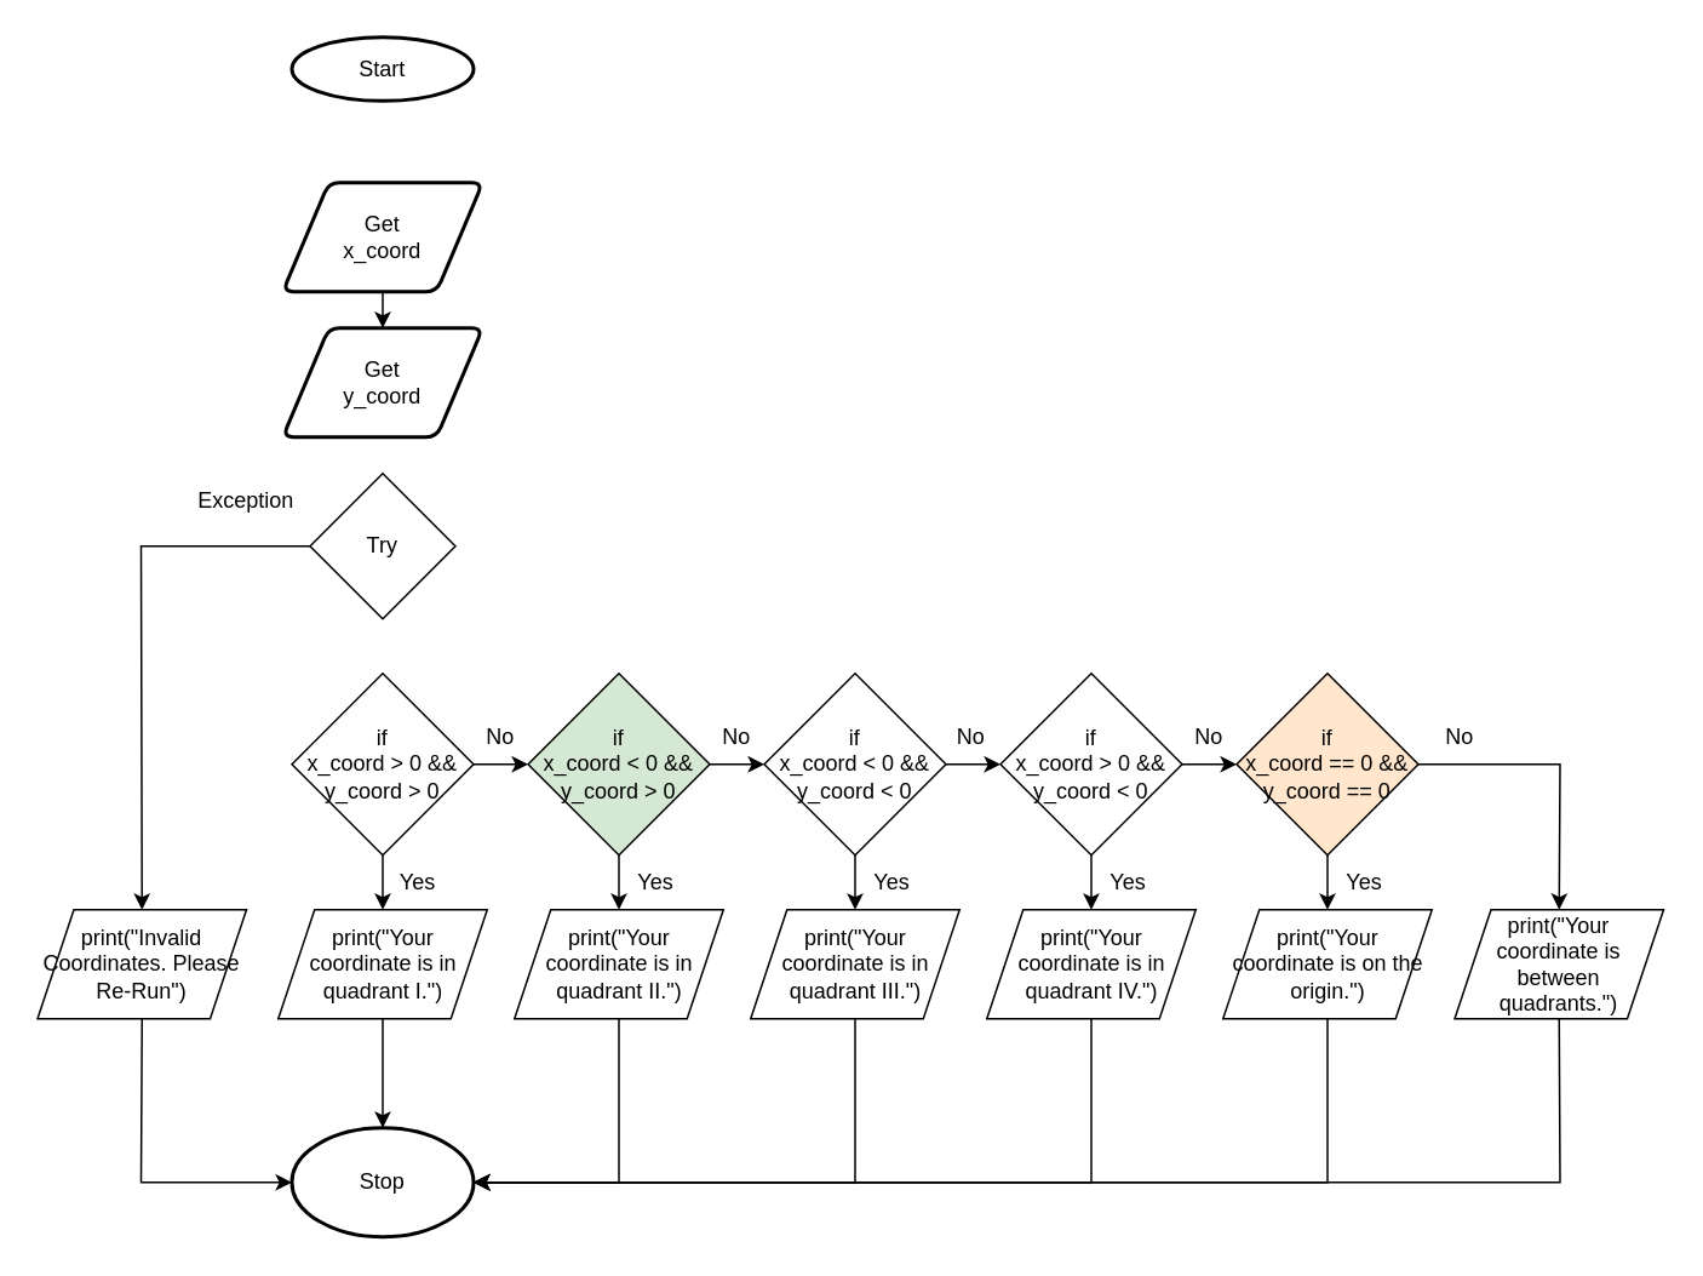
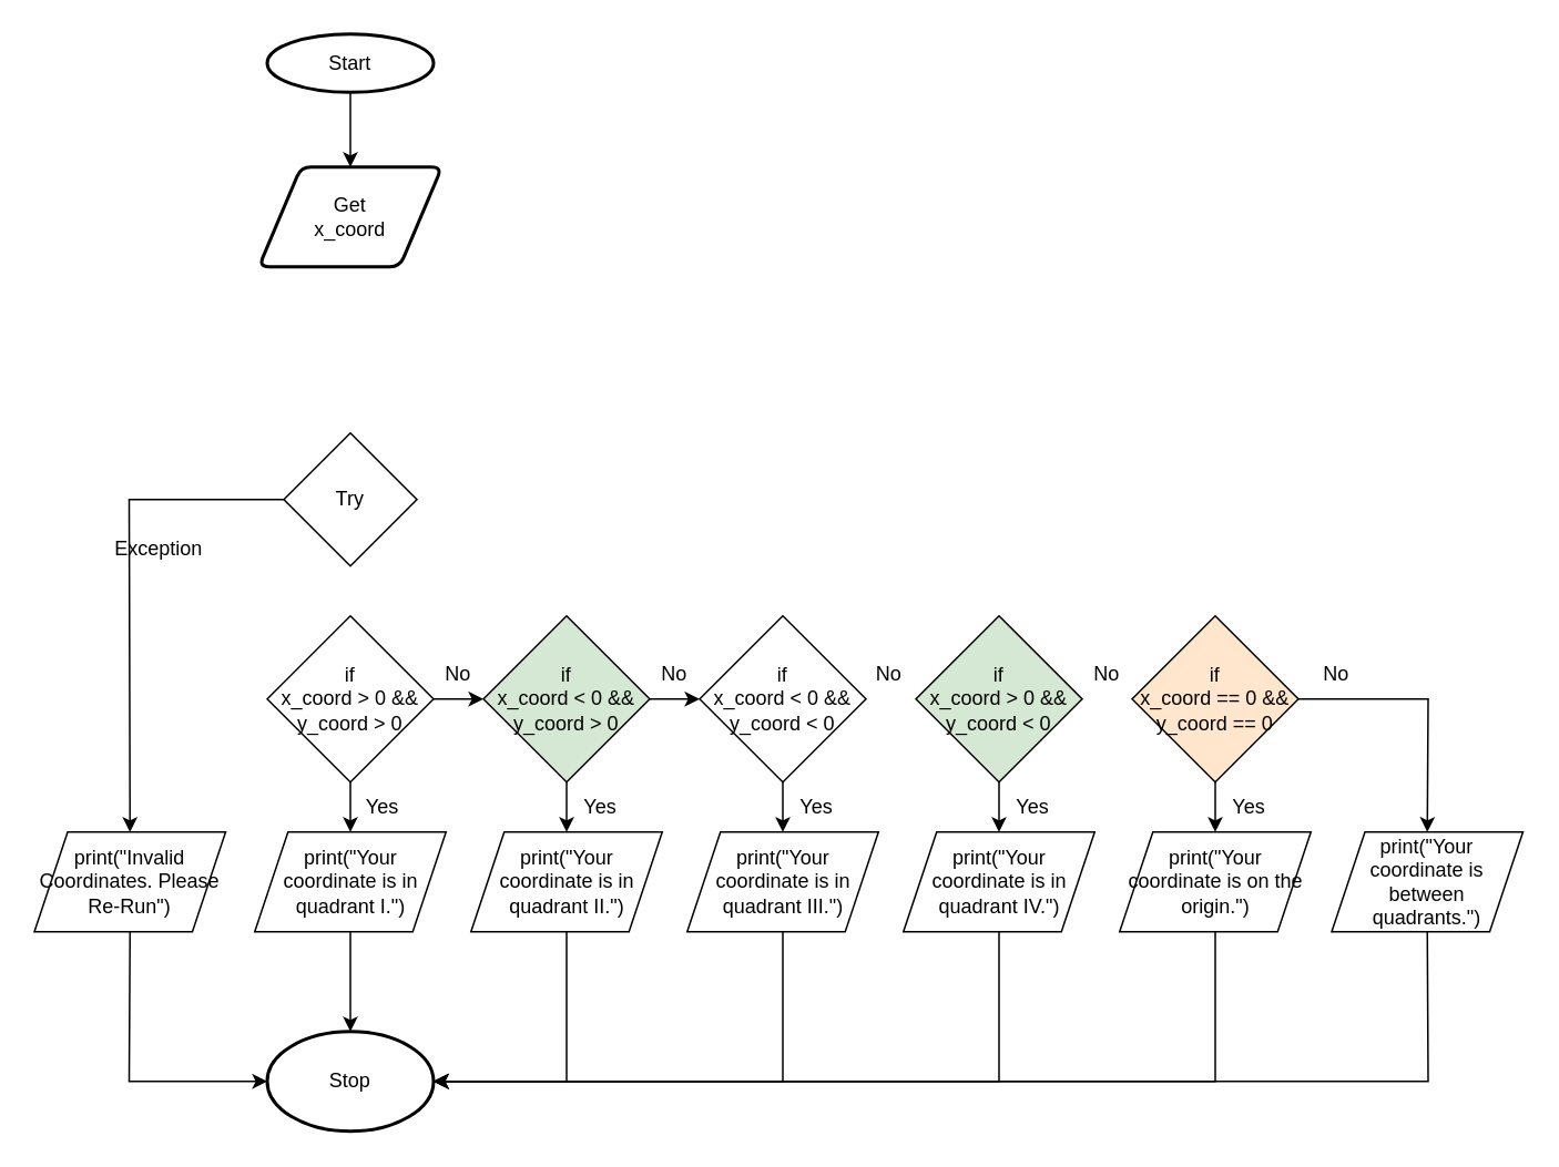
  <mxCell id="0" />
  <mxCell id="1" parent="0" />
+ <mxCell id="2" style="edgeStyle=none;html=1;exitX=0.5;exitY=1;exitDx=0;exitDy=0;exitPerimeter=0;entryX=0.5;entryY=0;entryDx=0;entryDy=0;" edge="1" parent="1" source="3" target="5"><mxGeometry relative="1" as="geometry" /></mxCell>
  <mxCell id="3" value="Start" style="strokeWidth=2;html=1;shape=mxgraph.flowchart.start_1;whiteSpace=wrap;" vertex="1" parent="1"><mxGeometry x="160" y="20" width="100" height="35" as="geometry" /></mxCell>
- <mxCell id="4" style="edgeStyle=none;html=1;exitX=0.5;exitY=1;exitDx=0;exitDy=0;entryX=0.5;entryY=0;entryDx=0;entryDy=0;" edge="1" parent="1" source="5" target="22"><mxGeometry relative="1" as="geometry" /></mxCell>
  <mxCell id="5" value="Get&lt;br&gt;x_coord" style="shape=parallelogram;html=1;strokeWidth=2;perimeter=parallelogramPerimeter;whiteSpace=wrap;rounded=1;arcSize=12;size=0.23;" vertex="1" parent="1"><mxGeometry x="155" y="100" width="110" height="60" as="geometry" /></mxCell>
  <mxCell id="6" value="Stop" style="strokeWidth=2;html=1;shape=mxgraph.flowchart.start_1;whiteSpace=wrap;" vertex="1" parent="1"><mxGeometry x="160" y="620" width="100" height="60" as="geometry" /></mxCell>
  <mxCell id="7" style="edgeStyle=none;rounded=0;html=1;exitX=1;exitY=0.5;exitDx=0;exitDy=0;entryX=0;entryY=0.5;entryDx=0;entryDy=0;" edge="1" parent="1" source="9" target="14"><mxGeometry relative="1" as="geometry" /></mxCell>
  <mxCell id="8" style="edgeStyle=none;html=1;exitX=0.5;exitY=1;exitDx=0;exitDy=0;entryX=0.5;entryY=0;entryDx=0;entryDy=0;" edge="1" parent="1" source="9" target="11"><mxGeometry relative="1" as="geometry" /></mxCell>
  <mxCell id="9" value="if &lt;br&gt;x_coord &amp;gt; 0 &amp;amp;&amp;amp; y_coord &amp;gt; 0" style="rhombus;whiteSpace=wrap;html=1;" vertex="1" parent="1"><mxGeometry x="160" y="370" width="100" height="100" as="geometry" /></mxCell>
  <mxCell id="10" style="edgeStyle=none;rounded=0;html=1;exitX=0.5;exitY=1;exitDx=0;exitDy=0;entryX=0.5;entryY=0;entryDx=0;entryDy=0;entryPerimeter=0;" edge="1" parent="1" source="11" target="6"><mxGeometry relative="1" as="geometry" /></mxCell>
  <mxCell id="11" value="print(&quot;Your coordinate is in quadrant I.&quot;)" style="shape=parallelogram;perimeter=parallelogramPerimeter;whiteSpace=wrap;html=1;fixedSize=1;" vertex="1" parent="1"><mxGeometry x="152.5" y="500" width="115" height="60" as="geometry" /></mxCell>
  <mxCell id="12" style="edgeStyle=none;rounded=0;html=1;exitX=1;exitY=0.5;exitDx=0;exitDy=0;entryX=0;entryY=0.5;entryDx=0;entryDy=0;" edge="1" parent="1" source="14" target="17"><mxGeometry relative="1" as="geometry" /></mxCell>
  <mxCell id="13" style="edgeStyle=none;html=1;exitX=0.5;exitY=1;exitDx=0;exitDy=0;entryX=0.5;entryY=0;entryDx=0;entryDy=0;" edge="1" parent="1" source="14" target="34"><mxGeometry relative="1" as="geometry" /></mxCell>
  <mxCell id="14" value="if&lt;br&gt;x_coord &amp;lt; 0 &amp;amp;&amp;amp; y_coord &amp;gt; 0" style="rhombus;whiteSpace=wrap;html=1;fillColor=#d5e8d4;" vertex="1" parent="1"><mxGeometry x="290" y="370" width="100" height="100" as="geometry" /></mxCell>
- <mxCell id="15" style="edgeStyle=none;html=1;exitX=1;exitY=0.5;exitDx=0;exitDy=0;entryX=0;entryY=0.5;entryDx=0;entryDy=0;" edge="1" parent="1" source="17" target="28"><mxGeometry relative="1" as="geometry" /></mxCell>
  <mxCell id="16" style="edgeStyle=none;html=1;exitX=0.5;exitY=1;exitDx=0;exitDy=0;entryX=0.5;entryY=0;entryDx=0;entryDy=0;" edge="1" parent="1" source="17" target="37"><mxGeometry relative="1" as="geometry" /></mxCell>
  <mxCell id="17" value="if&lt;br&gt;x_coord &amp;lt; 0 &amp;amp;&amp;amp; y_coord &amp;lt; 0" style="rhombus;whiteSpace=wrap;html=1;" vertex="1" parent="1"><mxGeometry x="420" y="370" width="100" height="100" as="geometry" /></mxCell>
  <mxCell id="18" value="Yes" style="text;html=1;strokeColor=none;fillColor=none;align=center;verticalAlign=middle;whiteSpace=wrap;rounded=0;" vertex="1" parent="1"><mxGeometry x="209" y="470" width="41" height="30" as="geometry" /></mxCell>
  <mxCell id="19" value="No" style="text;html=1;strokeColor=none;fillColor=none;align=center;verticalAlign=middle;whiteSpace=wrap;rounded=0;" vertex="1" parent="1"><mxGeometry x="260" y="390" width="30" height="30" as="geometry" /></mxCell>
  <mxCell id="20" value="No" style="text;html=1;strokeColor=none;fillColor=none;align=center;verticalAlign=middle;whiteSpace=wrap;rounded=0;" vertex="1" parent="1"><mxGeometry x="390" y="390" width="30" height="30" as="geometry" /></mxCell>
  <mxCell id="21" value="No" style="text;html=1;strokeColor=none;fillColor=none;align=center;verticalAlign=middle;whiteSpace=wrap;rounded=0;" vertex="1" parent="1"><mxGeometry x="519" y="390" width="30" height="30" as="geometry" /></mxCell>
- <mxCell id="22" value="Get&lt;br&gt;y_coord" style="shape=parallelogram;html=1;strokeWidth=2;perimeter=parallelogramPerimeter;whiteSpace=wrap;rounded=1;arcSize=12;size=0.23;" vertex="1" parent="1"><mxGeometry x="155" y="180" width="110" height="60" as="geometry" /></mxCell>
  <mxCell id="23" style="edgeStyle=none;rounded=0;html=1;exitX=0;exitY=0.5;exitDx=0;exitDy=0;entryX=0.5;entryY=0;entryDx=0;entryDy=0;" edge="1" parent="1" source="24" target="48"><mxGeometry relative="1" as="geometry"><Array as="points"><mxPoint x="77" y="300" /></Array></mxGeometry></mxCell>
  <mxCell id="24" value="Try" style="rhombus;whiteSpace=wrap;html=1;" vertex="1" parent="1"><mxGeometry x="170" y="260" width="80" height="80" as="geometry" /></mxCell>
- <mxCell id="25" value="Exception" style="text;html=1;strokeColor=none;fillColor=none;align=center;verticalAlign=middle;whiteSpace=wrap;rounded=0;" vertex="1" parent="1"><mxGeometry x="100" y="260" width="70" height="30" as="geometry" /></mxCell>
- <mxCell id="26" style="edgeStyle=none;html=1;exitX=1;exitY=0.5;exitDx=0;exitDy=0;entryX=0;entryY=0.5;entryDx=0;entryDy=0;" edge="1" parent="1" source="28" target="31"><mxGeometry relative="1" as="geometry" /></mxCell>
+ <mxCell id="25" value="Exception" style="text;html=1;strokeColor=none;fillColor=none;align=center;verticalAlign=middle;whiteSpace=wrap;rounded=0;" vertex="1" parent="1"><mxGeometry x="60" y="315" width="70" height="30" as="geometry" /></mxCell>
  <mxCell id="27" style="edgeStyle=none;html=1;exitX=0.5;exitY=1;exitDx=0;exitDy=0;entryX=0.5;entryY=0;entryDx=0;entryDy=0;" edge="1" parent="1" source="28" target="40"><mxGeometry relative="1" as="geometry" /></mxCell>
- <mxCell id="28" value="if&lt;br&gt;x_coord&amp;nbsp;&amp;gt; 0 &amp;amp;&amp;amp; y_coord &amp;lt; 0" style="rhombus;whiteSpace=wrap;html=1;" vertex="1" parent="1"><mxGeometry x="550" y="370" width="100" height="100" as="geometry" /></mxCell>
+ <mxCell id="28" value="if&lt;br&gt;x_coord&amp;nbsp;&amp;gt; 0 &amp;amp;&amp;amp; y_coord &amp;lt; 0" style="rhombus;whiteSpace=wrap;html=1;fillColor=#d5e8d4;" vertex="1" parent="1"><mxGeometry x="550" y="370" width="100" height="100" as="geometry" /></mxCell>
  <mxCell id="29" style="edgeStyle=none;html=1;exitX=0.5;exitY=1;exitDx=0;exitDy=0;entryX=0.5;entryY=0;entryDx=0;entryDy=0;" edge="1" parent="1" source="31" target="43"><mxGeometry relative="1" as="geometry" /></mxCell>
  <mxCell id="30" style="edgeStyle=none;html=1;exitX=1;exitY=0.5;exitDx=0;exitDy=0;entryX=0.5;entryY=0;entryDx=0;entryDy=0;rounded=0;" edge="1" parent="1" source="31" target="46"><mxGeometry relative="1" as="geometry"><Array as="points"><mxPoint x="858" y="420" /></Array></mxGeometry></mxCell>
  <mxCell id="31" value="if&lt;br&gt;x_coord == 0 &amp;amp;&amp;amp; y_coord == 0" style="rhombus;whiteSpace=wrap;html=1;fillColor=#ffe6cc;" vertex="1" parent="1"><mxGeometry x="680" y="370" width="100" height="100" as="geometry" /></mxCell>
  <mxCell id="32" value="No" style="text;html=1;strokeColor=none;fillColor=none;align=center;verticalAlign=middle;whiteSpace=wrap;rounded=0;" vertex="1" parent="1"><mxGeometry x="650" y="390" width="30" height="30" as="geometry" /></mxCell>
  <mxCell id="33" style="edgeStyle=none;rounded=0;html=1;exitX=0.5;exitY=1;exitDx=0;exitDy=0;entryX=1;entryY=0.5;entryDx=0;entryDy=0;entryPerimeter=0;" edge="1" parent="1" source="34" target="6"><mxGeometry relative="1" as="geometry"><Array as="points"><mxPoint x="340" y="650" /></Array></mxGeometry></mxCell>
  <mxCell id="34" value="print(&quot;Your coordinate is in quadrant II.&quot;)" style="shape=parallelogram;perimeter=parallelogramPerimeter;whiteSpace=wrap;html=1;fixedSize=1;" vertex="1" parent="1"><mxGeometry x="282.5" y="500" width="115" height="60" as="geometry" /></mxCell>
  <mxCell id="35" value="Yes" style="text;html=1;strokeColor=none;fillColor=none;align=center;verticalAlign=middle;whiteSpace=wrap;rounded=0;" vertex="1" parent="1"><mxGeometry x="340" y="470" width="41" height="30" as="geometry" /></mxCell>
  <mxCell id="36" style="edgeStyle=none;rounded=0;html=1;exitX=0.5;exitY=1;exitDx=0;exitDy=0;entryX=1;entryY=0.5;entryDx=0;entryDy=0;entryPerimeter=0;" edge="1" parent="1" source="37" target="6"><mxGeometry relative="1" as="geometry"><Array as="points"><mxPoint x="470" y="650" /></Array></mxGeometry></mxCell>
  <mxCell id="37" value="print(&quot;Your coordinate is in quadrant III.&quot;)" style="shape=parallelogram;perimeter=parallelogramPerimeter;whiteSpace=wrap;html=1;fixedSize=1;" vertex="1" parent="1"><mxGeometry x="412.5" y="500" width="115" height="60" as="geometry" /></mxCell>
  <mxCell id="38" value="Yes" style="text;html=1;strokeColor=none;fillColor=none;align=center;verticalAlign=middle;whiteSpace=wrap;rounded=0;" vertex="1" parent="1"><mxGeometry x="470" y="470" width="41" height="30" as="geometry" /></mxCell>
  <mxCell id="39" style="edgeStyle=none;rounded=0;html=1;exitX=0.5;exitY=1;exitDx=0;exitDy=0;entryX=1;entryY=0.5;entryDx=0;entryDy=0;entryPerimeter=0;" edge="1" parent="1" source="40" target="6"><mxGeometry relative="1" as="geometry"><Array as="points"><mxPoint x="600" y="650" /></Array></mxGeometry></mxCell>
  <mxCell id="40" value="print(&quot;Your coordinate is in quadrant IV.&quot;)" style="shape=parallelogram;perimeter=parallelogramPerimeter;whiteSpace=wrap;html=1;fixedSize=1;" vertex="1" parent="1"><mxGeometry x="542.5" y="500" width="115" height="60" as="geometry" /></mxCell>
  <mxCell id="41" value="Yes" style="text;html=1;strokeColor=none;fillColor=none;align=center;verticalAlign=middle;whiteSpace=wrap;rounded=0;" vertex="1" parent="1"><mxGeometry x="600" y="470" width="41" height="30" as="geometry" /></mxCell>
  <mxCell id="42" style="edgeStyle=none;rounded=0;html=1;exitX=0.5;exitY=1;exitDx=0;exitDy=0;" edge="1" parent="1" source="43"><mxGeometry relative="1" as="geometry"><mxPoint x="260" y="650" as="targetPoint" /><Array as="points"><mxPoint x="730" y="650" /></Array></mxGeometry></mxCell>
  <mxCell id="43" value="print(&quot;Your coordinate is on the origin.&quot;)" style="shape=parallelogram;perimeter=parallelogramPerimeter;whiteSpace=wrap;html=1;fixedSize=1;" vertex="1" parent="1"><mxGeometry x="672.5" y="500" width="115" height="60" as="geometry" /></mxCell>
  <mxCell id="44" value="Yes" style="text;html=1;strokeColor=none;fillColor=none;align=center;verticalAlign=middle;whiteSpace=wrap;rounded=0;" vertex="1" parent="1"><mxGeometry x="730" y="470" width="41" height="30" as="geometry" /></mxCell>
  <mxCell id="45" style="edgeStyle=none;rounded=0;html=1;exitX=0.5;exitY=1;exitDx=0;exitDy=0;entryX=1;entryY=0.5;entryDx=0;entryDy=0;entryPerimeter=0;" edge="1" parent="1" source="46" target="6"><mxGeometry relative="1" as="geometry"><Array as="points"><mxPoint x="858" y="650" /></Array></mxGeometry></mxCell>
  <mxCell id="46" value="print(&quot;Your coordinate is between quadrants.&quot;)" style="shape=parallelogram;perimeter=parallelogramPerimeter;whiteSpace=wrap;html=1;fixedSize=1;" vertex="1" parent="1"><mxGeometry x="800" y="500" width="115" height="60" as="geometry" /></mxCell>
  <mxCell id="47" style="edgeStyle=none;rounded=0;html=1;exitX=0.5;exitY=1;exitDx=0;exitDy=0;entryX=0;entryY=0.5;entryDx=0;entryDy=0;entryPerimeter=0;" edge="1" parent="1" source="48" target="6"><mxGeometry relative="1" as="geometry"><Array as="points"><mxPoint x="77" y="650" /></Array></mxGeometry></mxCell>
  <mxCell id="48" value="print(&quot;Invalid Coordinates. Please Re-Run&quot;)" style="shape=parallelogram;perimeter=parallelogramPerimeter;whiteSpace=wrap;html=1;fixedSize=1;" vertex="1" parent="1"><mxGeometry x="20" y="500" width="115" height="60" as="geometry" /></mxCell>
  <mxCell id="49" value="No" style="text;html=1;strokeColor=none;fillColor=none;align=center;verticalAlign=middle;whiteSpace=wrap;rounded=0;" vertex="1" parent="1"><mxGeometry x="787.5" y="390" width="30" height="30" as="geometry" /></mxCell>
